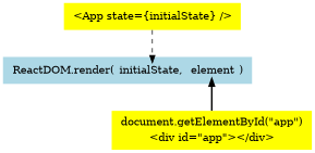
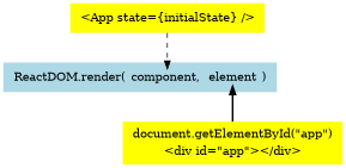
  digraph {
    node [fillcolor=yellow shape=plaintext style=filled]
-   n1 [fillcolor=lightblue label=<     <table border="0">       <tr>         <td>ReactDOM.render(</td>         <td port="vnode">initialState, </td>         <td port="element">element</td>         <td>)</td>       </tr>     </table>   >]
+   n1 [fillcolor=lightblue label=<     <table border="0">       <tr>         <td>ReactDOM.render(</td>         <td port="vnode">component, </td>         <td port="element">element</td>         <td>)</td>       </tr>     </table>   >]
    n2 [label=<     <table border="0">       <tr>         <td>document.getElementById("app")</td>       </tr>       <tr>         <td>&lt;div id="app"&gt;&lt;/div&gt;</td>       </tr>     </table>   >]
    n3 [label=<     <table border="0">       <tr>         <td>&lt;App state={initialState} /&gt;</td>       </tr>     </table>   >]
    n1 -> n2 [dir=back style=bold tailport=element]
    n3 -> n1 [headport=vnode style=dashed]
  }
